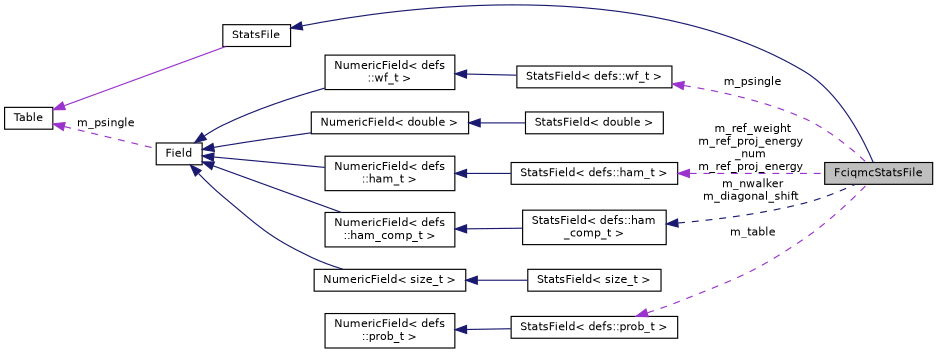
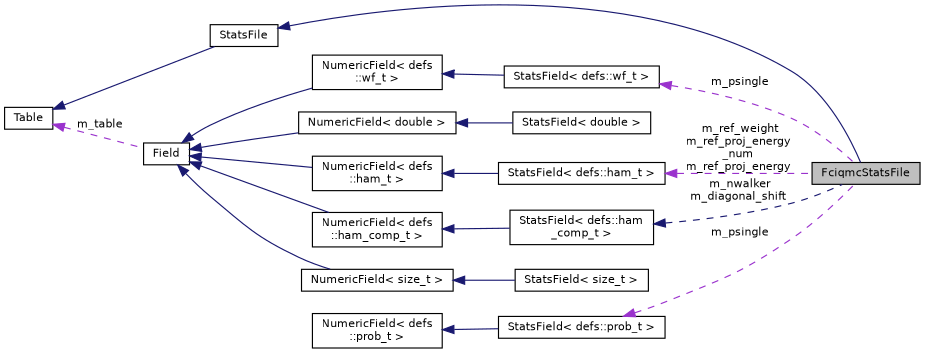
  digraph {
    rankdir=LR
    node [color=black fillcolor=white fontname=Helvetica fontsize=10 shape=record style=filled]
    edge [color=midnightblue dir=back fontname=Helvetica fontsize=10 labelfontname=Helvetica labelfontsize=10 style=solid]
    n1 [fillcolor=grey75 fontcolor=black height=0.2 label=FciqmcStatsFile width=0.4]
    n2 [height=0.2 label=StatsFile width=0.4]
    n3 [height=0.2 label=Table width=0.4]
    n4 [height=0.2 label=Field width=0.4]
    n5 [height=0.2 label="NumericField\< defs\l::wf_t \>" width=0.4]
    n6 [height=0.2 label="NumericField\< double \>" width=0.4]
    n7 [height=0.2 label="NumericField\< defs\l::ham_t \>" width=0.4]
    n8 [height=0.2 label="NumericField\< defs\l::ham_comp_t \>" width=0.4]
    n9 [height=0.2 label="NumericField\< size_t \>" width=0.4]
    n10 [height=0.2 label="StatsField\< defs::wf_t \>" width=0.4]
    n11 [height=0.2 label="StatsField\< double \>" width=0.4]
    n12 [height=0.2 label="StatsField\< defs::ham_t \>" width=0.4]
    n13 [height=0.2 label="NumericField\< defs\l::prob_t \>" width=0.4]
    n14 [height=0.2 label="StatsField\< defs::prob_t \>" width=0.4]
    n15 [height=0.2 label="StatsField\< defs::ham\l_comp_t \>" width=0.4]
    n16 [height=0.2 label="StatsField\< size_t \>" width=0.4]
    n2 -> n1
-   n3 -> n2 [color=darkorchid3]
-   n3 -> n4 [color=darkorchid3 label=" m_psingle" style=dashed]
+   n3 -> n2
+   n3 -> n4 [color=darkorchid3 label=" m_table" style=dashed]
    n4 -> n5
    n4 -> n6
    n4 -> n7
    n4 -> n8
    n4 -> n9
    n5 -> n10
    n6 -> n11
    n7 -> n12
    n8 -> n15
    n9 -> n16
    n10 -> n1 [color=darkorchid3 label=" m_psingle" style=dashed]
    n12 -> n1 [color=darkorchid3 label=" m_ref_weight\nm_ref_proj_energy\l_num\nm_ref_proj_energy" style=dashed]
    n13 -> n14
-   n14 -> n1 [color=darkorchid3 label=" m_table" style=dashed]
+   n14 -> n1 [color=darkorchid3 label=" m_psingle" style=dashed]
    n15 -> n1 [label=" m_nwalker\nm_diagonal_shift" style=dashed]
  }
